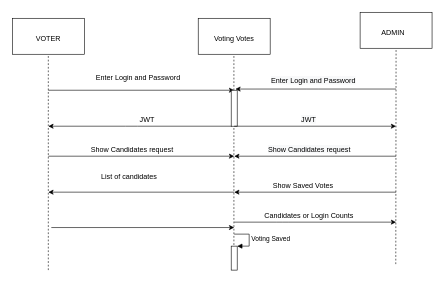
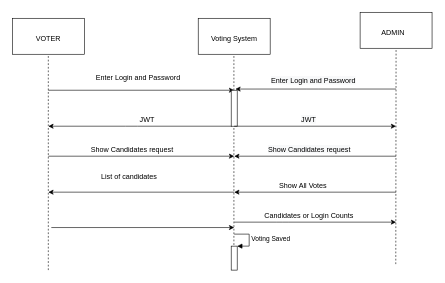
  <mxCell id="0" />
  <mxCell id="1" parent="0" />
  <mxCell id="2" value="" style="rounded=0;whiteSpace=wrap;html=1;" vertex="1" parent="1"><mxGeometry x="20" y="30" width="120" height="60" as="geometry" /></mxCell>
  <mxCell id="3" value="" style="rounded=0;whiteSpace=wrap;html=1;" vertex="1" parent="1"><mxGeometry x="330" y="30" width="120" height="60" as="geometry" /></mxCell>
  <mxCell id="4" value="" style="rounded=0;whiteSpace=wrap;html=1;" vertex="1" parent="1"><mxGeometry x="600" y="20" width="120" height="60" as="geometry" /></mxCell>
  <mxCell id="5" value="" style="endArrow=none;dashed=1;html=1;" edge="1" parent="1"><mxGeometry width="50" height="50" relative="1" as="geometry"><mxPoint x="80" y="450" as="sourcePoint" /><mxPoint x="80" y="90" as="targetPoint" /></mxGeometry></mxCell>
  <mxCell id="6" value="" style="endArrow=none;dashed=1;html=1;" edge="1" parent="1"><mxGeometry width="50" height="50" relative="1" as="geometry"><mxPoint x="659.5" y="440" as="sourcePoint" /><mxPoint x="660" y="80" as="targetPoint" /></mxGeometry></mxCell>
  <mxCell id="7" value="" style="endArrow=none;dashed=1;html=1;" edge="1" parent="1" source="14"><mxGeometry width="50" height="50" relative="1" as="geometry"><mxPoint x="389.5" y="450" as="sourcePoint" /><mxPoint x="389.5" y="90" as="targetPoint" /></mxGeometry></mxCell>
  <mxCell id="8" value="ADMIN" style="text;html=1;strokeColor=none;fillColor=none;align=center;verticalAlign=middle;whiteSpace=wrap;rounded=0;" vertex="1" parent="1"><mxGeometry x="610" y="40" width="90" height="30" as="geometry" /></mxCell>
- <mxCell id="9" value="Voting Votes" style="text;html=1;strokeColor=none;fillColor=none;align=center;verticalAlign=middle;whiteSpace=wrap;rounded=0;" vertex="1" parent="1"><mxGeometry x="350" y="50" width="80" height="30" as="geometry" /></mxCell>
+ <mxCell id="9" value="Voting System" style="text;html=1;strokeColor=none;fillColor=none;align=center;verticalAlign=middle;whiteSpace=wrap;rounded=0;" vertex="1" parent="1"><mxGeometry x="350" y="50" width="80" height="30" as="geometry" /></mxCell>
  <mxCell id="10" value="VOTER" style="text;html=1;strokeColor=none;fillColor=none;align=center;verticalAlign=middle;whiteSpace=wrap;rounded=0;" vertex="1" parent="1"><mxGeometry x="50" y="50" width="60" height="30" as="geometry" /></mxCell>
  <mxCell id="11" value="" style="endArrow=classic;html=1;" edge="1" parent="1"><mxGeometry width="50" height="50" relative="1" as="geometry"><mxPoint x="80" y="150" as="sourcePoint" /><mxPoint x="390" y="150" as="targetPoint" /><Array as="points" /></mxGeometry></mxCell>
  <mxCell id="12" value="Enter Login and Password" style="text;html=1;strokeColor=none;fillColor=none;align=center;verticalAlign=middle;whiteSpace=wrap;rounded=0;" vertex="1" parent="1"><mxGeometry x="130" y="120" width="200" height="20" as="geometry" /></mxCell>
  <mxCell id="13" value="" style="endArrow=classic;html=1;" edge="1" parent="1"><mxGeometry width="50" height="50" relative="1" as="geometry"><mxPoint x="386.25" y="210" as="sourcePoint" /><mxPoint x="80" y="210" as="targetPoint" /><Array as="points"><mxPoint x="218.75" y="210" /></Array></mxGeometry></mxCell>
  <mxCell id="14" value="" style="html=1;points=[];perimeter=orthogonalPerimeter;" vertex="1" parent="1"><mxGeometry x="385" y="150" width="10" height="60" as="geometry" /></mxCell>
  <mxCell id="15" value="" style="endArrow=none;dashed=1;html=1;" edge="1" parent="1" target="14"><mxGeometry width="50" height="50" relative="1" as="geometry"><mxPoint x="389.5" y="450" as="sourcePoint" /><mxPoint x="389.5" y="90" as="targetPoint" /></mxGeometry></mxCell>
  <mxCell id="16" value="JWT" style="text;html=1;strokeColor=none;fillColor=none;align=center;verticalAlign=middle;whiteSpace=wrap;rounded=0;" vertex="1" parent="1"><mxGeometry x="170" y="190" width="150" height="20" as="geometry" /></mxCell>
  <mxCell id="17" value="" style="endArrow=classic;html=1;" edge="1" parent="1"><mxGeometry width="50" height="50" relative="1" as="geometry"><mxPoint x="80" y="260" as="sourcePoint" /><mxPoint x="390" y="260" as="targetPoint" /><Array as="points" /></mxGeometry></mxCell>
  <mxCell id="18" value="" style="endArrow=classic;html=1;" edge="1" parent="1"><mxGeometry width="50" height="50" relative="1" as="geometry"><mxPoint x="85" y="379" as="sourcePoint" /><mxPoint x="390" y="379" as="targetPoint" /><Array as="points" /></mxGeometry></mxCell>
  <mxCell id="19" value="" style="endArrow=classic;html=1;" edge="1" parent="1"><mxGeometry width="50" height="50" relative="1" as="geometry"><mxPoint x="390" y="320" as="sourcePoint" /><mxPoint x="80" y="320" as="targetPoint" /><Array as="points" /></mxGeometry></mxCell>
  <mxCell id="20" value="Show Candidates request" style="text;html=1;strokeColor=none;fillColor=none;align=center;verticalAlign=middle;whiteSpace=wrap;rounded=0;" vertex="1" parent="1"><mxGeometry x="140" y="240" width="160" height="20" as="geometry" /></mxCell>
  <mxCell id="21" value="List of candidates" style="text;html=1;strokeColor=none;fillColor=none;align=center;verticalAlign=middle;whiteSpace=wrap;rounded=0;" vertex="1" parent="1"><mxGeometry x="100" y="285" width="230" height="20" as="geometry" /></mxCell>
  <mxCell id="22" value="" style="html=1;points=[];perimeter=orthogonalPerimeter;" vertex="1" parent="1"><mxGeometry x="385" y="410" width="10" height="40" as="geometry" /></mxCell>
  <mxCell id="23" value="Voting Saved" style="edgeStyle=orthogonalEdgeStyle;html=1;align=left;spacingLeft=2;endArrow=block;rounded=0;entryX=1;entryY=0;" edge="1" target="22" parent="1"><mxGeometry relative="1" as="geometry"><mxPoint x="390" y="390" as="sourcePoint" /><Array as="points"><mxPoint x="415" y="390" /></Array></mxGeometry></mxCell>
  <mxCell id="24" value="" style="endArrow=classic;html=1;entryX=0.7;entryY=-0.033;entryDx=0;entryDy=0;entryPerimeter=0;" edge="1" parent="1" target="14"><mxGeometry width="50" height="50" relative="1" as="geometry"><mxPoint x="660" y="148" as="sourcePoint" /><mxPoint x="500" y="170" as="targetPoint" /><Array as="points"><mxPoint x="520" y="148" /></Array></mxGeometry></mxCell>
  <mxCell id="25" value="&lt;span style=&quot;color: rgb(0, 0, 0); font-family: helvetica; font-size: 12px; font-style: normal; font-weight: 400; letter-spacing: normal; text-align: center; text-indent: 0px; text-transform: none; word-spacing: 0px; background-color: rgb(248, 249, 250); display: inline; float: none;&quot;&gt;Enter Login and Password&lt;/span&gt;" style="text;whiteSpace=wrap;html=1;" vertex="1" parent="1"><mxGeometry x="450" y="120" width="170" height="30" as="geometry" /></mxCell>
  <mxCell id="26" value="" style="endArrow=classic;html=1;exitX=0.5;exitY=1;exitDx=0;exitDy=0;exitPerimeter=0;" edge="1" parent="1" source="14"><mxGeometry width="50" height="50" relative="1" as="geometry"><mxPoint x="450" y="220" as="sourcePoint" /><mxPoint x="660" y="210" as="targetPoint" /></mxGeometry></mxCell>
  <mxCell id="27" value="&lt;span style=&quot;color: rgb(0, 0, 0); font-family: helvetica; font-size: 12px; font-style: normal; font-weight: 400; letter-spacing: normal; text-align: center; text-indent: 0px; text-transform: none; word-spacing: 0px; background-color: rgb(248, 249, 250); display: inline; float: none;&quot;&gt;JWT&lt;/span&gt;" style="text;whiteSpace=wrap;html=1;" vertex="1" parent="1"><mxGeometry x="500" y="185" width="50" height="30" as="geometry" /></mxCell>
  <mxCell id="28" value="" style="endArrow=classic;html=1;" edge="1" parent="1"><mxGeometry width="50" height="50" relative="1" as="geometry"><mxPoint x="660" y="260" as="sourcePoint" /><mxPoint x="390" y="260" as="targetPoint" /><Array as="points" /></mxGeometry></mxCell>
  <mxCell id="29" value="&lt;span style=&quot;color: rgb(0, 0, 0); font-family: helvetica; font-size: 12px; font-style: normal; font-weight: 400; letter-spacing: normal; text-align: center; text-indent: 0px; text-transform: none; word-spacing: 0px; background-color: rgb(248, 249, 250); display: inline; float: none;&quot;&gt;Show Candidates request&lt;/span&gt;" style="text;whiteSpace=wrap;html=1;" vertex="1" parent="1"><mxGeometry x="445" y="235" width="160" height="30" as="geometry" /></mxCell>
  <mxCell id="30" value="" style="endArrow=classic;html=1;" edge="1" parent="1"><mxGeometry width="50" height="50" relative="1" as="geometry"><mxPoint x="660" y="320" as="sourcePoint" /><mxPoint x="390" y="320" as="targetPoint" /></mxGeometry></mxCell>
  <mxCell id="31" value="" style="endArrow=classic;html=1;" edge="1" parent="1"><mxGeometry width="50" height="50" relative="1" as="geometry"><mxPoint x="390" y="320" as="sourcePoint" /><mxPoint x="390" y="320" as="targetPoint" /><Array as="points" /></mxGeometry></mxCell>
  <mxCell id="32" value="Candidates or Login Counts&lt;br&gt;" style="text;html=1;strokeColor=none;fillColor=none;align=center;verticalAlign=middle;whiteSpace=wrap;rounded=0;" vertex="1" parent="1"><mxGeometry x="420" y="350" width="190" height="20" as="geometry" /></mxCell>
- <mxCell id="33" value="Show Saved Votes" style="text;html=1;strokeColor=none;fillColor=none;align=center;verticalAlign=middle;whiteSpace=wrap;rounded=0;" vertex="1" parent="1"><mxGeometry x="400" y="300" width="210" height="20" as="geometry" /></mxCell>
+ <mxCell id="33" value="Show All Votes" style="text;html=1;strokeColor=none;fillColor=none;align=center;verticalAlign=middle;whiteSpace=wrap;rounded=0;" vertex="1" parent="1"><mxGeometry x="400" y="300" width="210" height="20" as="geometry" /></mxCell>
  <mxCell id="34" value="" style="endArrow=classic;html=1;" edge="1" parent="1"><mxGeometry width="50" height="50" relative="1" as="geometry"><mxPoint x="390" y="370" as="sourcePoint" /><mxPoint x="660" y="370" as="targetPoint" /><Array as="points"><mxPoint x="470" y="370" /></Array></mxGeometry></mxCell>
